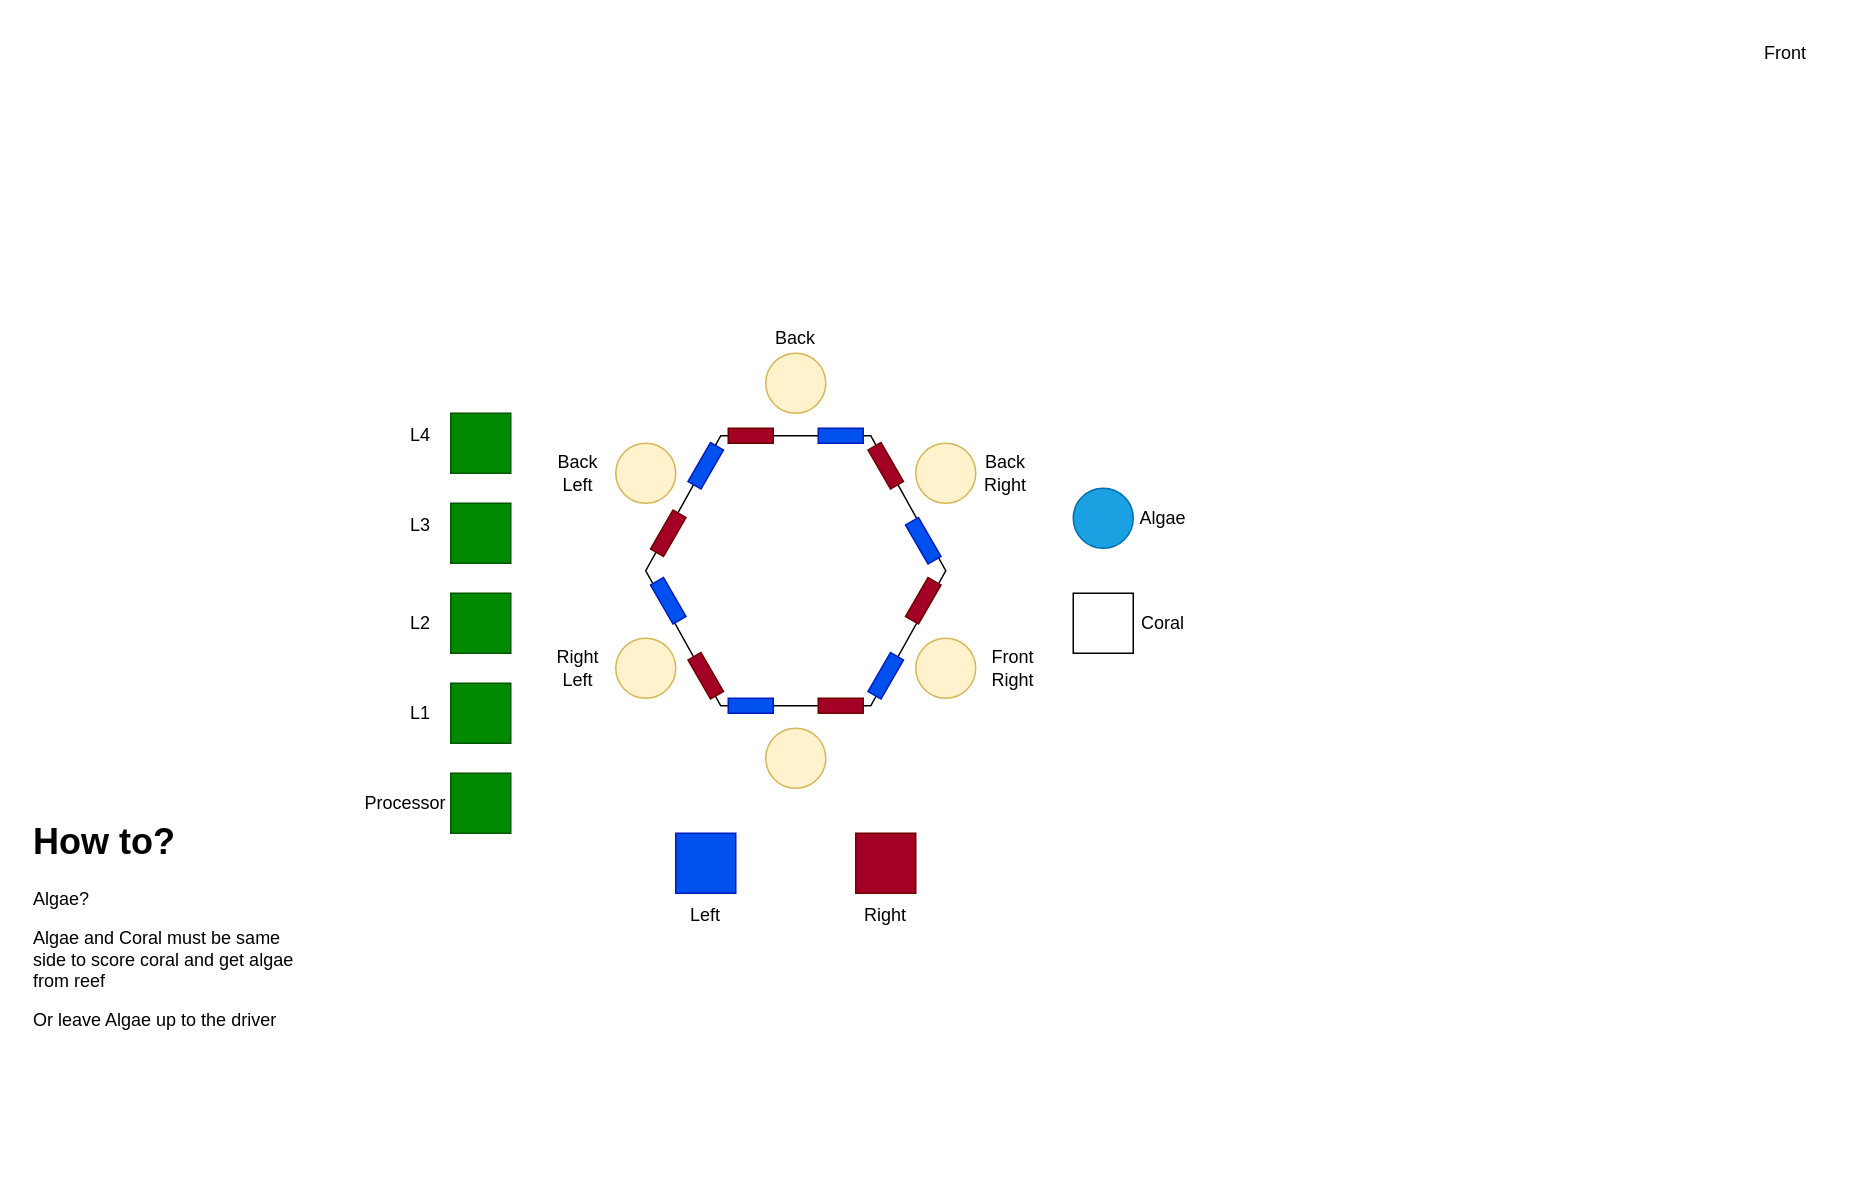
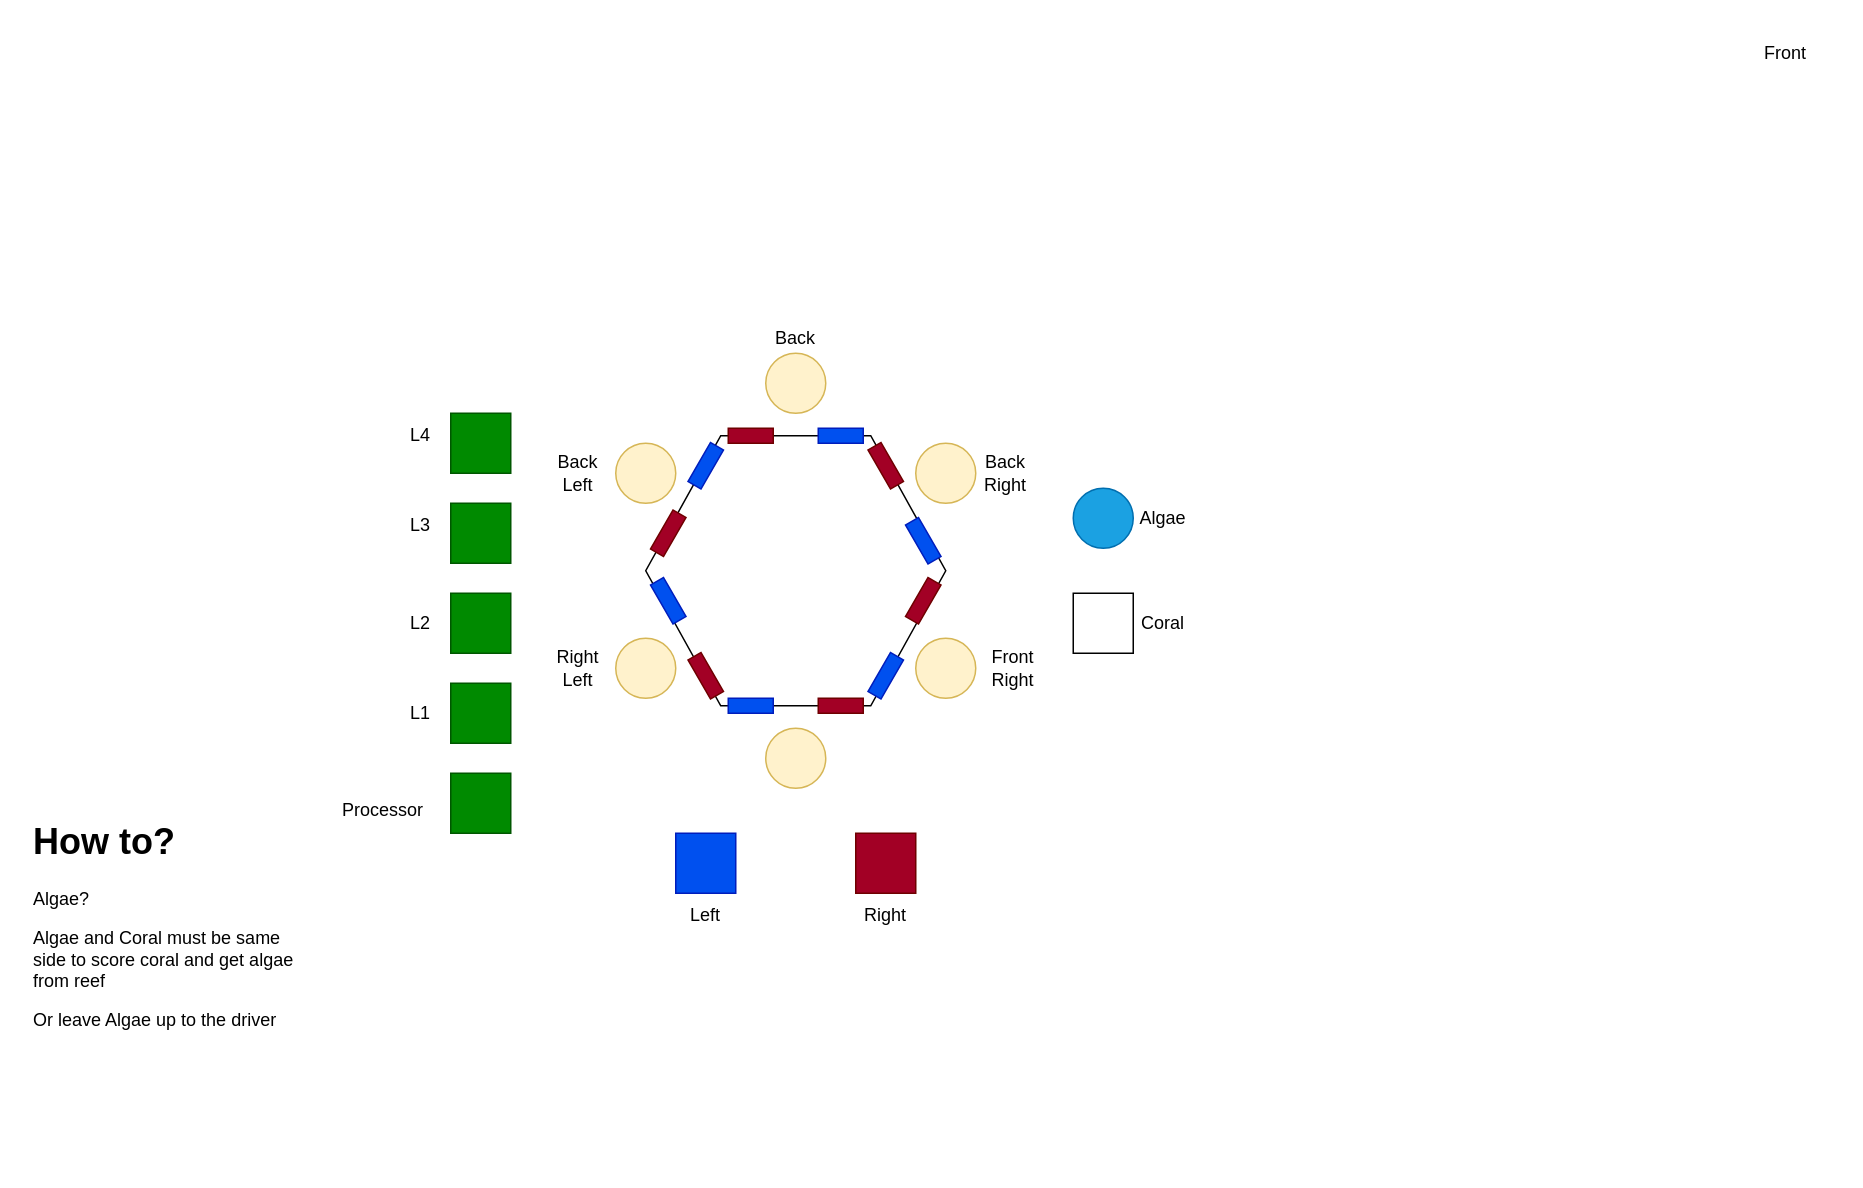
  <mxCell id="0" />
  <mxCell id="1" parent="0" />
  <mxCell id="2" value="" style="shape=hexagon;perimeter=hexagonPerimeter2;whiteSpace=wrap;html=1;fixedSize=1;size=50;" parent="1" vertex="1"><mxGeometry x="430" y="290" width="200" height="180" as="geometry" /></mxCell>
  <mxCell id="3" value="" style="ellipse;whiteSpace=wrap;html=1;aspect=fixed;fillColor=#fff2cc;strokeColor=#d6b656;" parent="1" vertex="1"><mxGeometry x="510" y="235" width="40" height="40" as="geometry" /></mxCell>
  <mxCell id="4" value="" style="ellipse;whiteSpace=wrap;html=1;aspect=fixed;fillColor=#fff2cc;strokeColor=#d6b656;" parent="1" vertex="1"><mxGeometry x="510" y="485" width="40" height="40" as="geometry" /></mxCell>
  <mxCell id="5" value="" style="ellipse;whiteSpace=wrap;html=1;aspect=fixed;fillColor=#fff2cc;strokeColor=#d6b656;" parent="1" vertex="1"><mxGeometry x="610" y="295" width="40" height="40" as="geometry" /></mxCell>
  <mxCell id="6" value="" style="ellipse;whiteSpace=wrap;html=1;aspect=fixed;fillColor=#fff2cc;strokeColor=#d6b656;" parent="1" vertex="1"><mxGeometry x="610" y="425" width="40" height="40" as="geometry" /></mxCell>
  <mxCell id="7" value="" style="ellipse;whiteSpace=wrap;html=1;aspect=fixed;fillColor=#fff2cc;strokeColor=#d6b656;" parent="1" vertex="1"><mxGeometry x="410" y="295" width="40" height="40" as="geometry" /></mxCell>
  <mxCell id="8" value="" style="ellipse;whiteSpace=wrap;html=1;aspect=fixed;fillColor=#fff2cc;strokeColor=#d6b656;" parent="1" vertex="1"><mxGeometry x="410" y="425" width="40" height="40" as="geometry" /></mxCell>
  <mxCell id="9" value="" style="whiteSpace=wrap;html=1;aspect=fixed;fillColor=#0050ef;fontColor=#ffffff;strokeColor=#001DBC;" parent="1" vertex="1"><mxGeometry x="450" y="555" width="40" height="40" as="geometry" /></mxCell>
  <mxCell id="10" value="" style="whiteSpace=wrap;html=1;aspect=fixed;fillColor=#a20025;fontColor=#ffffff;strokeColor=#6F0000;" parent="1" vertex="1"><mxGeometry x="570" y="555" width="40" height="40" as="geometry" /></mxCell>
  <mxCell id="11" value="" style="whiteSpace=wrap;html=1;aspect=fixed;fillColor=#008a00;fontColor=#ffffff;strokeColor=#005700;" parent="1" vertex="1"><mxGeometry x="300" y="275" width="40" height="40" as="geometry" /></mxCell>
  <mxCell id="12" value="" style="whiteSpace=wrap;html=1;aspect=fixed;fillColor=#008a00;fontColor=#ffffff;strokeColor=#005700;" parent="1" vertex="1"><mxGeometry x="300" y="335" width="40" height="40" as="geometry" /></mxCell>
  <mxCell id="13" value="" style="whiteSpace=wrap;html=1;aspect=fixed;fillColor=#008a00;fontColor=#ffffff;strokeColor=#005700;" parent="1" vertex="1"><mxGeometry x="300" y="395" width="40" height="40" as="geometry" /></mxCell>
  <mxCell id="14" value="" style="whiteSpace=wrap;html=1;aspect=fixed;fillColor=#008a00;fontColor=#ffffff;strokeColor=#005700;" parent="1" vertex="1"><mxGeometry x="300" y="455" width="40" height="40" as="geometry" /></mxCell>
  <mxCell id="15" value="" style="rounded=0;whiteSpace=wrap;html=1;rotation=0;fillColor=#a20025;fontColor=#ffffff;strokeColor=#6F0000;" parent="1" vertex="1"><mxGeometry x="485" y="285" width="30" height="10" as="geometry" /></mxCell>
  <mxCell id="16" value="" style="rounded=0;whiteSpace=wrap;html=1;rotation=-180;fillColor=#0050ef;fontColor=#ffffff;strokeColor=#001DBC;" parent="1" vertex="1"><mxGeometry x="545" y="285" width="30" height="10" as="geometry" /></mxCell>
  <mxCell id="17" value="" style="rounded=0;whiteSpace=wrap;html=1;rotation=-240;fillColor=#0050ef;fontColor=#ffffff;strokeColor=#001DBC;" parent="1" vertex="1"><mxGeometry x="575" y="445" width="30" height="10" as="geometry" /></mxCell>
  <mxCell id="18" value="" style="rounded=0;whiteSpace=wrap;html=1;rotation=120;fillColor=#a20025;fontColor=#ffffff;strokeColor=#6F0000;" parent="1" vertex="1"><mxGeometry x="600" y="395" width="30" height="10" as="geometry" /></mxCell>
  <mxCell id="19" value="" style="rounded=0;whiteSpace=wrap;html=1;rotation=0;fillColor=#a20025;fontColor=#ffffff;strokeColor=#6F0000;" parent="1" vertex="1"><mxGeometry x="545" y="465" width="30" height="10" as="geometry" /></mxCell>
  <mxCell id="20" value="" style="rounded=0;whiteSpace=wrap;html=1;rotation=0;fillColor=#0050ef;fontColor=#ffffff;strokeColor=#001DBC;" parent="1" vertex="1"><mxGeometry x="485" y="465" width="30" height="10" as="geometry" /></mxCell>
  <mxCell id="21" value="" style="rounded=0;whiteSpace=wrap;html=1;rotation=60;fillColor=#a20025;fontColor=#ffffff;strokeColor=#6F0000;" parent="1" vertex="1"><mxGeometry x="455" y="445" width="30" height="10" as="geometry" /></mxCell>
  <mxCell id="22" value="" style="rounded=0;whiteSpace=wrap;html=1;rotation=60;fillColor=#0050ef;fontColor=#ffffff;strokeColor=#001DBC;" parent="1" vertex="1"><mxGeometry x="430" y="395" width="30" height="10" as="geometry" /></mxCell>
  <mxCell id="23" value="" style="rounded=0;whiteSpace=wrap;html=1;rotation=-240;fillColor=#0050ef;fontColor=#ffffff;strokeColor=#001DBC;" parent="1" vertex="1"><mxGeometry x="455" y="305" width="30" height="10" as="geometry" /></mxCell>
  <mxCell id="24" value="" style="rounded=0;whiteSpace=wrap;html=1;rotation=-240;fillColor=#a20025;fontColor=#ffffff;strokeColor=#6F0000;" parent="1" vertex="1"><mxGeometry x="430" y="350" width="30" height="10" as="geometry" /></mxCell>
  <mxCell id="25" value="" style="rounded=0;whiteSpace=wrap;html=1;rotation=-120;fillColor=#a20025;fontColor=#ffffff;strokeColor=#6F0000;" parent="1" vertex="1"><mxGeometry x="575" y="305" width="30" height="10" as="geometry" /></mxCell>
  <mxCell id="26" value="" style="rounded=0;whiteSpace=wrap;html=1;rotation=-120;fillColor=#0050ef;fontColor=#ffffff;strokeColor=#001DBC;" parent="1" vertex="1"><mxGeometry x="600" y="355" width="30" height="10" as="geometry" /></mxCell>
  <mxCell id="27" value="Front" style="text;html=1;align=center;verticalAlign=middle;whiteSpace=wrap;rounded=0;" parent="1" vertex="1"><mxGeometry x="1160" y="20" width="60" height="30" as="geometry" /></mxCell>
  <mxCell id="28" value="Back" style="text;html=1;align=center;verticalAlign=middle;whiteSpace=wrap;rounded=0;" parent="1" vertex="1"><mxGeometry x="500" y="210" width="60" height="30" as="geometry" /></mxCell>
  <mxCell id="29" value="Back&lt;div&gt;Right&lt;/div&gt;" style="text;html=1;align=center;verticalAlign=middle;whiteSpace=wrap;rounded=0;" parent="1" vertex="1"><mxGeometry x="640" y="300" width="60" height="30" as="geometry" /></mxCell>
  <mxCell id="30" value="Back&lt;div&gt;Left&lt;/div&gt;" style="text;html=1;align=center;verticalAlign=middle;whiteSpace=wrap;rounded=0;" parent="1" vertex="1"><mxGeometry x="355" y="300" width="60" height="30" as="geometry" /></mxCell>
  <mxCell id="31" value="Right&lt;div&gt;Left&lt;/div&gt;" style="text;html=1;align=center;verticalAlign=middle;whiteSpace=wrap;rounded=0;" parent="1" vertex="1"><mxGeometry x="355" y="430" width="60" height="30" as="geometry" /></mxCell>
  <mxCell id="32" value="Front&lt;div&gt;Right&lt;/div&gt;" style="text;html=1;align=center;verticalAlign=middle;whiteSpace=wrap;rounded=0;" parent="1" vertex="1"><mxGeometry x="645" y="430" width="60" height="30" as="geometry" /></mxCell>
  <mxCell id="33" value="&lt;h1 style=&quot;margin-top: 0px;&quot;&gt;How to?&lt;/h1&gt;&lt;p&gt;Algae?&amp;nbsp;&lt;/p&gt;&lt;p&gt;Algae and Coral must be same side to score coral and get algae from reef&lt;/p&gt;&lt;p&gt;Or leave Algae up to the driver&lt;/p&gt;" style="text;html=1;whiteSpace=wrap;overflow=hidden;rounded=0;" parent="1" vertex="1"><mxGeometry x="20" y="540" width="180" height="230" as="geometry" /></mxCell>
  <mxCell id="34" value="" style="ellipse;whiteSpace=wrap;html=1;aspect=fixed;fillColor=#1ba1e2;strokeColor=#006EAF;fontColor=#ffffff;" parent="1" vertex="1"><mxGeometry x="715" y="325" width="40" height="40" as="geometry" /></mxCell>
  <mxCell id="35" value="" style="whiteSpace=wrap;html=1;aspect=fixed;" parent="1" vertex="1"><mxGeometry x="715" y="395" width="40" height="40" as="geometry" /></mxCell>
  <mxCell id="36" value="Right" style="text;html=1;align=center;verticalAlign=middle;whiteSpace=wrap;rounded=0;" parent="1" vertex="1"><mxGeometry x="560" y="595" width="60" height="30" as="geometry" /></mxCell>
  <mxCell id="37" value="Left" style="text;html=1;align=center;verticalAlign=middle;whiteSpace=wrap;rounded=0;" parent="1" vertex="1"><mxGeometry x="440" y="595" width="60" height="30" as="geometry" /></mxCell>
  <mxCell id="38" value="Algae" style="text;html=1;align=center;verticalAlign=middle;whiteSpace=wrap;rounded=0;" parent="1" vertex="1"><mxGeometry x="745" y="330" width="60" height="30" as="geometry" /></mxCell>
  <mxCell id="39" value="Coral" style="text;html=1;align=center;verticalAlign=middle;whiteSpace=wrap;rounded=0;" parent="1" vertex="1"><mxGeometry x="745" y="400" width="60" height="30" as="geometry" /></mxCell>
  <mxCell id="40" value="L4" style="text;html=1;align=center;verticalAlign=middle;whiteSpace=wrap;rounded=0;" parent="1" vertex="1"><mxGeometry x="250" y="275" width="60" height="30" as="geometry" /></mxCell>
  <mxCell id="41" value="L3" style="text;html=1;align=center;verticalAlign=middle;whiteSpace=wrap;rounded=0;" parent="1" vertex="1"><mxGeometry x="250" y="335" width="60" height="30" as="geometry" /></mxCell>
  <mxCell id="42" value="L2" style="text;html=1;align=center;verticalAlign=middle;whiteSpace=wrap;rounded=0;" parent="1" vertex="1"><mxGeometry x="250" y="400" width="60" height="30" as="geometry" /></mxCell>
  <mxCell id="43" value="L1" style="text;html=1;align=center;verticalAlign=middle;whiteSpace=wrap;rounded=0;" parent="1" vertex="1"><mxGeometry x="250" y="460" width="60" height="30" as="geometry" /></mxCell>
  <mxCell id="44" value="" style="whiteSpace=wrap;html=1;aspect=fixed;fillColor=#008a00;fontColor=#ffffff;strokeColor=#005700;" parent="1" vertex="1"><mxGeometry x="300" y="515" width="40" height="40" as="geometry" /></mxCell>
- <mxCell id="45" value="Processor" style="text;html=1;align=center;verticalAlign=middle;whiteSpace=wrap;rounded=0;" parent="1" vertex="1"><mxGeometry x="240" y="520" width="60" height="30" as="geometry" /></mxCell>
+ <mxCell id="45" value="Processor" style="text;html=1;align=center;verticalAlign=middle;whiteSpace=wrap;rounded=0;" parent="1" vertex="1"><mxGeometry x="225" y="525" width="60" height="30" as="geometry" /></mxCell>
